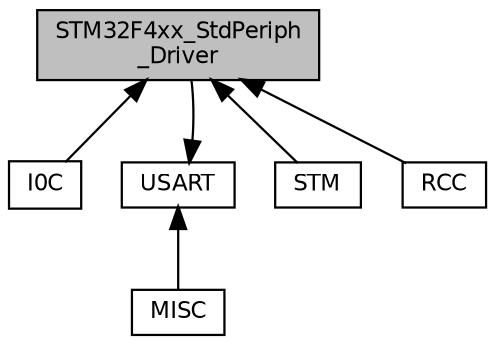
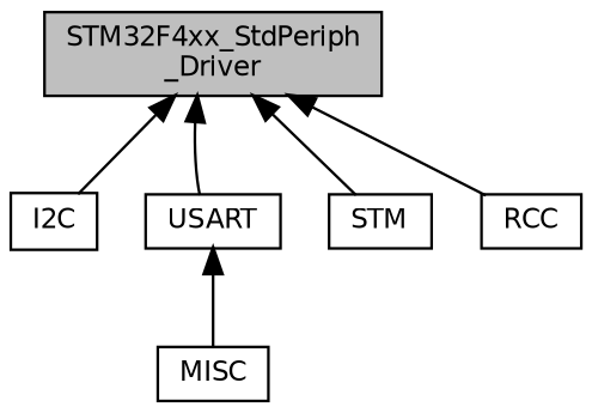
  digraph {
    rankdir=TB
    node [color=black fillcolor=white fontname=Helvetica fontsize=10 shape=record style=filled]
    edge [dir=back fontname=Helvetica fontsize=10 labelfontname=Helvetica labelfontsize=10 shape=plaintext style=solid]
    n1 [fillcolor=grey75 fontcolor=black height=0.2 label="STM32F4xx_StdPeriph\l_Driver" width=0.4]
-   n2 [height=0.2 label=I0C width=0.4]
+   n2 [height=0.2 label=I2C width=0.4]
    n3 [height=0.2 label=USART width=0.4]
    n4 [height=0.2 label=STM width=0.4]
    n5 [height=0.2 label=RCC width=0.4]
    n6 [height=0.2 label=MISC width=0.4]
    n1 -> n2
-   n3 -> n1
+   n1 -> n3
    n1 -> n4
    n1 -> n5
    n3 -> n6
  }
